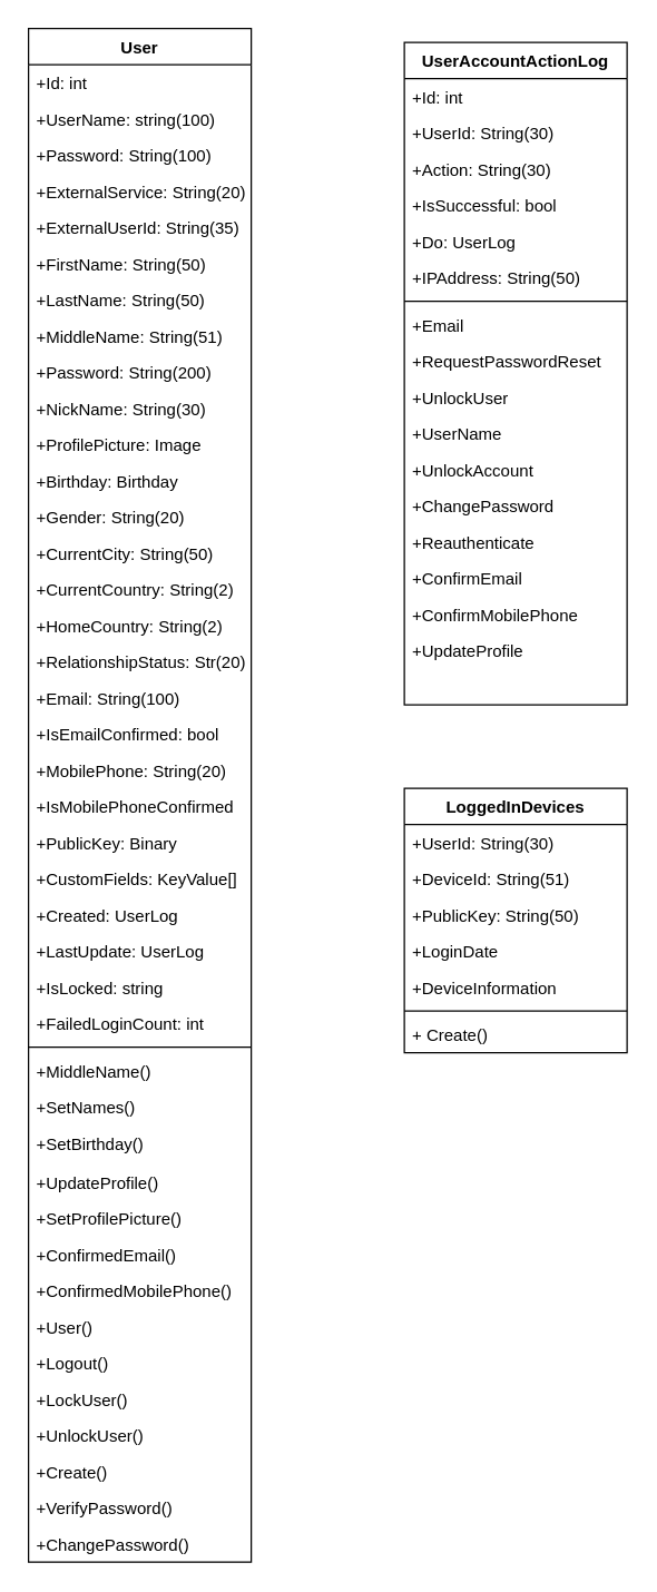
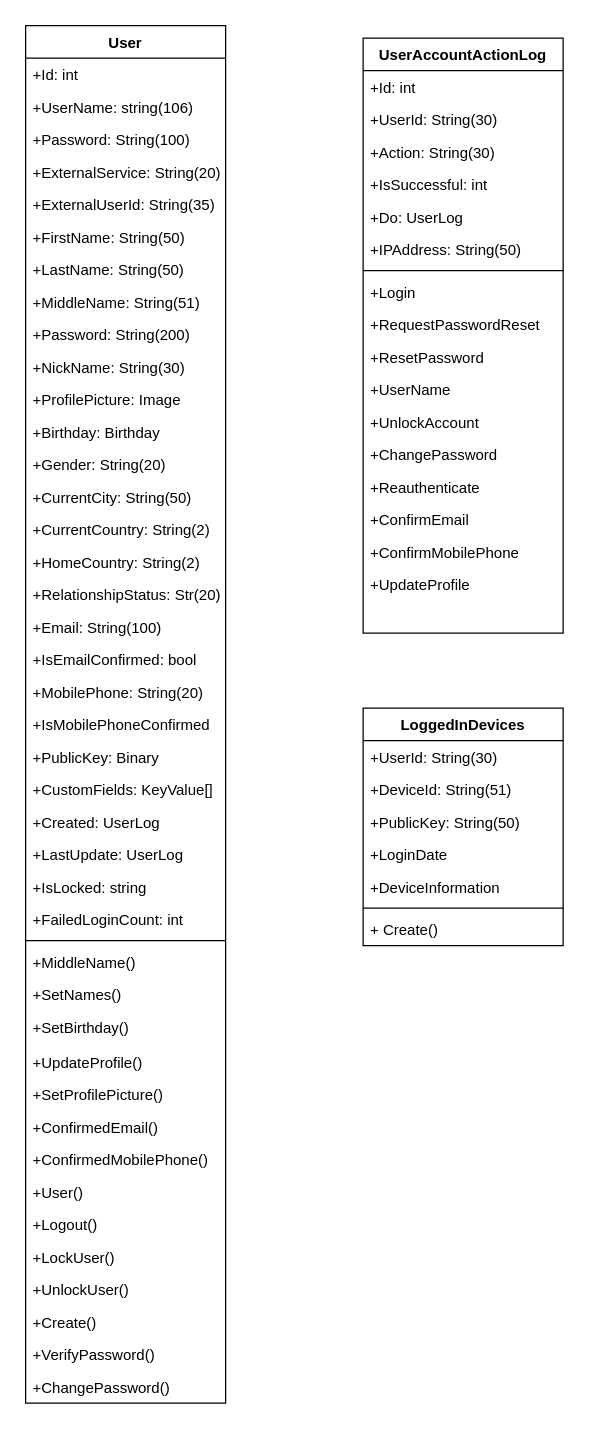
  <mxCell id="0" />
  <mxCell id="1" parent="0" />
  <mxCell id="2" value="User" style="swimlane;fontStyle=1;align=center;verticalAlign=top;childLayout=stackLayout;horizontal=1;startSize=26;horizontalStack=0;resizeParent=1;resizeParentMax=0;resizeLast=0;collapsible=1;marginBottom=0;" vertex="1" parent="1"><mxGeometry x="20" y="20" width="160" height="1102" as="geometry" /></mxCell>
  <mxCell id="3" value="+Id: int" style="text;strokeColor=none;fillColor=none;align=left;verticalAlign=top;spacingLeft=4;spacingRight=4;overflow=hidden;rotatable=0;points=[[0,0.5],[1,0.5]];portConstraint=eastwest;" vertex="1" parent="2"><mxGeometry y="26" width="160" height="26" as="geometry" /></mxCell>
- <mxCell id="4" value="+UserName: string(100)" style="text;strokeColor=none;fillColor=none;align=left;verticalAlign=top;spacingLeft=4;spacingRight=4;overflow=hidden;rotatable=0;points=[[0,0.5],[1,0.5]];portConstraint=eastwest;" vertex="1" parent="2"><mxGeometry y="52" width="160" height="26" as="geometry" /></mxCell>
+ <mxCell id="4" value="+UserName: string(106)" style="text;strokeColor=none;fillColor=none;align=left;verticalAlign=top;spacingLeft=4;spacingRight=4;overflow=hidden;rotatable=0;points=[[0,0.5],[1,0.5]];portConstraint=eastwest;" vertex="1" parent="2"><mxGeometry y="52" width="160" height="26" as="geometry" /></mxCell>
  <mxCell id="5" value="+Password: String(100)" style="text;strokeColor=none;fillColor=none;align=left;verticalAlign=top;spacingLeft=4;spacingRight=4;overflow=hidden;rotatable=0;points=[[0,0.5],[1,0.5]];portConstraint=eastwest;" vertex="1" parent="2"><mxGeometry y="78" width="160" height="26" as="geometry" /></mxCell>
  <mxCell id="6" value="+ExternalService: String(20)" style="text;strokeColor=none;fillColor=none;align=left;verticalAlign=top;spacingLeft=4;spacingRight=4;overflow=hidden;rotatable=0;points=[[0,0.5],[1,0.5]];portConstraint=eastwest;" vertex="1" parent="2"><mxGeometry y="104" width="160" height="26" as="geometry" /></mxCell>
  <mxCell id="7" value="+ExternalUserId: String(35)" style="text;strokeColor=none;fillColor=none;align=left;verticalAlign=top;spacingLeft=4;spacingRight=4;overflow=hidden;rotatable=0;points=[[0,0.5],[1,0.5]];portConstraint=eastwest;" vertex="1" parent="2"><mxGeometry y="130" width="160" height="26" as="geometry" /></mxCell>
  <mxCell id="8" value="+FirstName: String(50)" style="text;strokeColor=none;fillColor=none;align=left;verticalAlign=top;spacingLeft=4;spacingRight=4;overflow=hidden;rotatable=0;points=[[0,0.5],[1,0.5]];portConstraint=eastwest;" vertex="1" parent="2"><mxGeometry y="156" width="160" height="26" as="geometry" /></mxCell>
  <mxCell id="9" value="+LastName: String(50)" style="text;strokeColor=none;fillColor=none;align=left;verticalAlign=top;spacingLeft=4;spacingRight=4;overflow=hidden;rotatable=0;points=[[0,0.5],[1,0.5]];portConstraint=eastwest;" vertex="1" parent="2"><mxGeometry y="182" width="160" height="26" as="geometry" /></mxCell>
  <mxCell id="10" value="+MiddleName: String(51)" style="text;strokeColor=none;fillColor=none;align=left;verticalAlign=top;spacingLeft=4;spacingRight=4;overflow=hidden;rotatable=0;points=[[0,0.5],[1,0.5]];portConstraint=eastwest;" vertex="1" parent="2"><mxGeometry y="208" width="160" height="26" as="geometry" /></mxCell>
  <mxCell id="11" value="+Password: String(200)" style="text;strokeColor=none;fillColor=none;align=left;verticalAlign=top;spacingLeft=4;spacingRight=4;overflow=hidden;rotatable=0;points=[[0,0.5],[1,0.5]];portConstraint=eastwest;" vertex="1" parent="2"><mxGeometry y="234" width="160" height="26" as="geometry" /></mxCell>
  <mxCell id="12" value="+NickName: String(30)" style="text;strokeColor=none;fillColor=none;align=left;verticalAlign=top;spacingLeft=4;spacingRight=4;overflow=hidden;rotatable=0;points=[[0,0.5],[1,0.5]];portConstraint=eastwest;" vertex="1" parent="2"><mxGeometry y="260" width="160" height="26" as="geometry" /></mxCell>
  <mxCell id="13" value="+ProfilePicture: Image" style="text;strokeColor=none;fillColor=none;align=left;verticalAlign=top;spacingLeft=4;spacingRight=4;overflow=hidden;rotatable=0;points=[[0,0.5],[1,0.5]];portConstraint=eastwest;" vertex="1" parent="2"><mxGeometry y="286" width="160" height="26" as="geometry" /></mxCell>
  <mxCell id="14" value="+Birthday: Birthday" style="text;strokeColor=none;fillColor=none;align=left;verticalAlign=top;spacingLeft=4;spacingRight=4;overflow=hidden;rotatable=0;points=[[0,0.5],[1,0.5]];portConstraint=eastwest;" vertex="1" parent="2"><mxGeometry y="312" width="160" height="26" as="geometry" /></mxCell>
  <mxCell id="15" value="+Gender: String(20)" style="text;strokeColor=none;fillColor=none;align=left;verticalAlign=top;spacingLeft=4;spacingRight=4;overflow=hidden;rotatable=0;points=[[0,0.5],[1,0.5]];portConstraint=eastwest;" vertex="1" parent="2"><mxGeometry y="338" width="160" height="26" as="geometry" /></mxCell>
  <mxCell id="16" value="+CurrentCity: String(50)" style="text;strokeColor=none;fillColor=none;align=left;verticalAlign=top;spacingLeft=4;spacingRight=4;overflow=hidden;rotatable=0;points=[[0,0.5],[1,0.5]];portConstraint=eastwest;" vertex="1" parent="2"><mxGeometry y="364" width="160" height="26" as="geometry" /></mxCell>
  <mxCell id="17" value="+CurrentCountry: String(2)" style="text;strokeColor=none;fillColor=none;align=left;verticalAlign=top;spacingLeft=4;spacingRight=4;overflow=hidden;rotatable=0;points=[[0,0.5],[1,0.5]];portConstraint=eastwest;" vertex="1" parent="2"><mxGeometry y="390" width="160" height="26" as="geometry" /></mxCell>
  <mxCell id="18" value="+HomeCountry: String(2)" style="text;strokeColor=none;fillColor=none;align=left;verticalAlign=top;spacingLeft=4;spacingRight=4;overflow=hidden;rotatable=0;points=[[0,0.5],[1,0.5]];portConstraint=eastwest;" vertex="1" parent="2"><mxGeometry y="416" width="160" height="26" as="geometry" /></mxCell>
  <mxCell id="19" value="+RelationshipStatus: Str(20)" style="text;strokeColor=none;fillColor=none;align=left;verticalAlign=top;spacingLeft=4;spacingRight=4;overflow=hidden;rotatable=0;points=[[0,0.5],[1,0.5]];portConstraint=eastwest;" vertex="1" parent="2"><mxGeometry y="442" width="160" height="26" as="geometry" /></mxCell>
  <mxCell id="20" value="+Email: String(100)" style="text;strokeColor=none;fillColor=none;align=left;verticalAlign=top;spacingLeft=4;spacingRight=4;overflow=hidden;rotatable=0;points=[[0,0.5],[1,0.5]];portConstraint=eastwest;" vertex="1" parent="2"><mxGeometry y="468" width="160" height="26" as="geometry" /></mxCell>
  <mxCell id="21" value="+IsEmailConfirmed: bool" style="text;strokeColor=none;fillColor=none;align=left;verticalAlign=top;spacingLeft=4;spacingRight=4;overflow=hidden;rotatable=0;points=[[0,0.5],[1,0.5]];portConstraint=eastwest;" vertex="1" parent="2"><mxGeometry y="494" width="160" height="26" as="geometry" /></mxCell>
  <mxCell id="22" value="+MobilePhone: String(20)" style="text;strokeColor=none;fillColor=none;align=left;verticalAlign=top;spacingLeft=4;spacingRight=4;overflow=hidden;rotatable=0;points=[[0,0.5],[1,0.5]];portConstraint=eastwest;" vertex="1" parent="2"><mxGeometry y="520" width="160" height="26" as="geometry" /></mxCell>
  <mxCell id="23" value="+IsMobilePhoneConfirmed" style="text;strokeColor=none;fillColor=none;align=left;verticalAlign=top;spacingLeft=4;spacingRight=4;overflow=hidden;rotatable=0;points=[[0,0.5],[1,0.5]];portConstraint=eastwest;" vertex="1" parent="2"><mxGeometry y="546" width="160" height="26" as="geometry" /></mxCell>
  <mxCell id="24" value="+PublicKey: Binary" style="text;strokeColor=none;fillColor=none;align=left;verticalAlign=top;spacingLeft=4;spacingRight=4;overflow=hidden;rotatable=0;points=[[0,0.5],[1,0.5]];portConstraint=eastwest;" vertex="1" parent="2"><mxGeometry y="572" width="160" height="26" as="geometry" /></mxCell>
  <mxCell id="25" value="+CustomFields: KeyValue[]" style="text;strokeColor=none;fillColor=none;align=left;verticalAlign=top;spacingLeft=4;spacingRight=4;overflow=hidden;rotatable=0;points=[[0,0.5],[1,0.5]];portConstraint=eastwest;" vertex="1" parent="2"><mxGeometry y="598" width="160" height="26" as="geometry" /></mxCell>
  <mxCell id="26" value="+Created: UserLog" style="text;strokeColor=none;fillColor=none;align=left;verticalAlign=top;spacingLeft=4;spacingRight=4;overflow=hidden;rotatable=0;points=[[0,0.5],[1,0.5]];portConstraint=eastwest;" vertex="1" parent="2"><mxGeometry y="624" width="160" height="26" as="geometry" /></mxCell>
  <mxCell id="27" value="+LastUpdate: UserLog" style="text;strokeColor=none;fillColor=none;align=left;verticalAlign=top;spacingLeft=4;spacingRight=4;overflow=hidden;rotatable=0;points=[[0,0.5],[1,0.5]];portConstraint=eastwest;" vertex="1" parent="2"><mxGeometry y="650" width="160" height="26" as="geometry" /></mxCell>
  <mxCell id="28" value="+IsLocked: string" style="text;strokeColor=none;fillColor=none;align=left;verticalAlign=top;spacingLeft=4;spacingRight=4;overflow=hidden;rotatable=0;points=[[0,0.5],[1,0.5]];portConstraint=eastwest;" vertex="1" parent="2"><mxGeometry y="676" width="160" height="26" as="geometry" /></mxCell>
  <mxCell id="29" value="+FailedLoginCount: int" style="text;strokeColor=none;fillColor=none;align=left;verticalAlign=top;spacingLeft=4;spacingRight=4;overflow=hidden;rotatable=0;points=[[0,0.5],[1,0.5]];portConstraint=eastwest;" vertex="1" parent="2"><mxGeometry y="702" width="160" height="26" as="geometry" /></mxCell>
  <mxCell id="30" value="" style="line;strokeWidth=1;fillColor=none;align=left;verticalAlign=middle;spacingTop=-1;spacingLeft=3;spacingRight=3;rotatable=0;labelPosition=right;points=[];portConstraint=eastwest;" vertex="1" parent="2"><mxGeometry y="728" width="160" height="8" as="geometry" /></mxCell>
  <mxCell id="31" value="+MiddleName()" style="text;strokeColor=none;fillColor=none;align=left;verticalAlign=top;spacingLeft=4;spacingRight=4;overflow=hidden;rotatable=0;points=[[0,0.5],[1,0.5]];portConstraint=eastwest;" vertex="1" parent="2"><mxGeometry y="736" width="160" height="26" as="geometry" /></mxCell>
  <mxCell id="32" value="+SetNames()" style="text;strokeColor=none;fillColor=none;align=left;verticalAlign=top;spacingLeft=4;spacingRight=4;overflow=hidden;rotatable=0;points=[[0,0.5],[1,0.5]];portConstraint=eastwest;" vertex="1" parent="2"><mxGeometry y="762" width="160" height="26" as="geometry" /></mxCell>
  <mxCell id="33" value="+SetBirthday()" style="text;strokeColor=none;fillColor=none;align=left;verticalAlign=top;spacingLeft=4;spacingRight=4;overflow=hidden;rotatable=0;points=[[0,0.5],[1,0.5]];portConstraint=eastwest;" vertex="1" parent="2"><mxGeometry y="788" width="160" height="28" as="geometry" /></mxCell>
  <mxCell id="34" value="+UpdateProfile()" style="text;strokeColor=none;fillColor=none;align=left;verticalAlign=top;spacingLeft=4;spacingRight=4;overflow=hidden;rotatable=0;points=[[0,0.5],[1,0.5]];portConstraint=eastwest;" vertex="1" parent="2"><mxGeometry y="816" width="160" height="26" as="geometry" /></mxCell>
  <mxCell id="35" value="+SetProfilePicture()" style="text;strokeColor=none;fillColor=none;align=left;verticalAlign=top;spacingLeft=4;spacingRight=4;overflow=hidden;rotatable=0;points=[[0,0.5],[1,0.5]];portConstraint=eastwest;" vertex="1" parent="2"><mxGeometry y="842" width="160" height="26" as="geometry" /></mxCell>
  <mxCell id="36" value="+ConfirmedEmail()" style="text;strokeColor=none;fillColor=none;align=left;verticalAlign=top;spacingLeft=4;spacingRight=4;overflow=hidden;rotatable=0;points=[[0,0.5],[1,0.5]];portConstraint=eastwest;" vertex="1" parent="2"><mxGeometry y="868" width="160" height="26" as="geometry" /></mxCell>
  <mxCell id="37" value="+ConfirmedMobilePhone()" style="text;strokeColor=none;fillColor=none;align=left;verticalAlign=top;spacingLeft=4;spacingRight=4;overflow=hidden;rotatable=0;points=[[0,0.5],[1,0.5]];portConstraint=eastwest;" vertex="1" parent="2"><mxGeometry y="894" width="160" height="26" as="geometry" /></mxCell>
  <mxCell id="38" value="+User()" style="text;strokeColor=none;fillColor=none;align=left;verticalAlign=top;spacingLeft=4;spacingRight=4;overflow=hidden;rotatable=0;points=[[0,0.5],[1,0.5]];portConstraint=eastwest;" vertex="1" parent="2"><mxGeometry y="920" width="160" height="26" as="geometry" /></mxCell>
  <mxCell id="39" value="+Logout()" style="text;strokeColor=none;fillColor=none;align=left;verticalAlign=top;spacingLeft=4;spacingRight=4;overflow=hidden;rotatable=0;points=[[0,0.5],[1,0.5]];portConstraint=eastwest;" vertex="1" parent="2"><mxGeometry y="946" width="160" height="26" as="geometry" /></mxCell>
  <mxCell id="40" value="+LockUser()" style="text;strokeColor=none;fillColor=none;align=left;verticalAlign=top;spacingLeft=4;spacingRight=4;overflow=hidden;rotatable=0;points=[[0,0.5],[1,0.5]];portConstraint=eastwest;" vertex="1" parent="2"><mxGeometry y="972" width="160" height="26" as="geometry" /></mxCell>
  <mxCell id="41" value="+UnlockUser()" style="text;strokeColor=none;fillColor=none;align=left;verticalAlign=top;spacingLeft=4;spacingRight=4;overflow=hidden;rotatable=0;points=[[0,0.5],[1,0.5]];portConstraint=eastwest;" vertex="1" parent="2"><mxGeometry y="998" width="160" height="26" as="geometry" /></mxCell>
  <mxCell id="42" value="+Create()" style="text;strokeColor=none;fillColor=none;align=left;verticalAlign=top;spacingLeft=4;spacingRight=4;overflow=hidden;rotatable=0;points=[[0,0.5],[1,0.5]];portConstraint=eastwest;" vertex="1" parent="2"><mxGeometry y="1024" width="160" height="26" as="geometry" /></mxCell>
  <mxCell id="43" value="+VerifyPassword()" style="text;strokeColor=none;fillColor=none;align=left;verticalAlign=top;spacingLeft=4;spacingRight=4;overflow=hidden;rotatable=0;points=[[0,0.5],[1,0.5]];portConstraint=eastwest;" vertex="1" parent="2"><mxGeometry y="1050" width="160" height="26" as="geometry" /></mxCell>
  <mxCell id="44" value="+ChangePassword()" style="text;strokeColor=none;fillColor=none;align=left;verticalAlign=top;spacingLeft=4;spacingRight=4;overflow=hidden;rotatable=0;points=[[0,0.5],[1,0.5]];portConstraint=eastwest;" vertex="1" parent="2"><mxGeometry y="1076" width="160" height="26" as="geometry" /></mxCell>
  <mxCell id="45" value="UserAccountActionLog" style="swimlane;fontStyle=1;align=center;verticalAlign=top;childLayout=stackLayout;horizontal=1;startSize=26;horizontalStack=0;resizeParent=1;resizeParentMax=0;resizeLast=0;collapsible=1;marginBottom=0;" vertex="1" parent="1"><mxGeometry x="290" y="30" width="160" height="476" as="geometry" /></mxCell>
  <mxCell id="46" value="+Id: int" style="text;strokeColor=none;fillColor=none;align=left;verticalAlign=top;spacingLeft=4;spacingRight=4;overflow=hidden;rotatable=0;points=[[0,0.5],[1,0.5]];portConstraint=eastwest;" vertex="1" parent="45"><mxGeometry y="26" width="160" height="26" as="geometry" /></mxCell>
  <mxCell id="47" value="+UserId: String(30)" style="text;strokeColor=none;fillColor=none;align=left;verticalAlign=top;spacingLeft=4;spacingRight=4;overflow=hidden;rotatable=0;points=[[0,0.5],[1,0.5]];portConstraint=eastwest;" vertex="1" parent="45"><mxGeometry y="52" width="160" height="26" as="geometry" /></mxCell>
  <mxCell id="48" value="+Action: String(30)" style="text;strokeColor=none;fillColor=none;align=left;verticalAlign=top;spacingLeft=4;spacingRight=4;overflow=hidden;rotatable=0;points=[[0,0.5],[1,0.5]];portConstraint=eastwest;" vertex="1" parent="45"><mxGeometry y="78" width="160" height="26" as="geometry" /></mxCell>
- <mxCell id="49" value="+IsSuccessful: bool" style="text;strokeColor=none;fillColor=none;align=left;verticalAlign=top;spacingLeft=4;spacingRight=4;overflow=hidden;rotatable=0;points=[[0,0.5],[1,0.5]];portConstraint=eastwest;" vertex="1" parent="45"><mxGeometry y="104" width="160" height="26" as="geometry" /></mxCell>
+ <mxCell id="49" value="+IsSuccessful: int" style="text;strokeColor=none;fillColor=none;align=left;verticalAlign=top;spacingLeft=4;spacingRight=4;overflow=hidden;rotatable=0;points=[[0,0.5],[1,0.5]];portConstraint=eastwest;" vertex="1" parent="45"><mxGeometry y="104" width="160" height="26" as="geometry" /></mxCell>
  <mxCell id="50" value="+Do: UserLog" style="text;strokeColor=none;fillColor=none;align=left;verticalAlign=top;spacingLeft=4;spacingRight=4;overflow=hidden;rotatable=0;points=[[0,0.5],[1,0.5]];portConstraint=eastwest;" vertex="1" parent="45"><mxGeometry y="130" width="160" height="26" as="geometry" /></mxCell>
  <mxCell id="51" value="+IPAddress: String(50)" style="text;strokeColor=none;fillColor=none;align=left;verticalAlign=top;spacingLeft=4;spacingRight=4;overflow=hidden;rotatable=0;points=[[0,0.5],[1,0.5]];portConstraint=eastwest;" vertex="1" parent="45"><mxGeometry y="156" width="160" height="26" as="geometry" /></mxCell>
  <mxCell id="52" value="" style="line;strokeWidth=1;fillColor=none;align=left;verticalAlign=middle;spacingTop=-1;spacingLeft=3;spacingRight=3;rotatable=0;labelPosition=right;points=[];portConstraint=eastwest;" vertex="1" parent="45"><mxGeometry y="182" width="160" height="8" as="geometry" /></mxCell>
- <mxCell id="53" value="+Email" style="text;strokeColor=none;fillColor=none;align=left;verticalAlign=top;spacingLeft=4;spacingRight=4;overflow=hidden;rotatable=0;points=[[0,0.5],[1,0.5]];portConstraint=eastwest;" vertex="1" parent="45"><mxGeometry y="190" width="160" height="26" as="geometry" /></mxCell>
+ <mxCell id="53" value="+Login" style="text;strokeColor=none;fillColor=none;align=left;verticalAlign=top;spacingLeft=4;spacingRight=4;overflow=hidden;rotatable=0;points=[[0,0.5],[1,0.5]];portConstraint=eastwest;" vertex="1" parent="45"><mxGeometry y="190" width="160" height="26" as="geometry" /></mxCell>
  <mxCell id="54" value="+RequestPasswordReset" style="text;strokeColor=none;fillColor=none;align=left;verticalAlign=top;spacingLeft=4;spacingRight=4;overflow=hidden;rotatable=0;points=[[0,0.5],[1,0.5]];portConstraint=eastwest;" vertex="1" parent="45"><mxGeometry y="216" width="160" height="26" as="geometry" /></mxCell>
- <mxCell id="55" value="+UnlockUser" style="text;strokeColor=none;fillColor=none;align=left;verticalAlign=top;spacingLeft=4;spacingRight=4;overflow=hidden;rotatable=0;points=[[0,0.5],[1,0.5]];portConstraint=eastwest;" vertex="1" parent="45"><mxGeometry y="242" width="160" height="26" as="geometry" /></mxCell>
+ <mxCell id="55" value="+ResetPassword" style="text;strokeColor=none;fillColor=none;align=left;verticalAlign=top;spacingLeft=4;spacingRight=4;overflow=hidden;rotatable=0;points=[[0,0.5],[1,0.5]];portConstraint=eastwest;" vertex="1" parent="45"><mxGeometry y="242" width="160" height="26" as="geometry" /></mxCell>
  <mxCell id="56" value="+UserName" style="text;strokeColor=none;fillColor=none;align=left;verticalAlign=top;spacingLeft=4;spacingRight=4;overflow=hidden;rotatable=0;points=[[0,0.5],[1,0.5]];portConstraint=eastwest;" vertex="1" parent="45"><mxGeometry y="268" width="160" height="26" as="geometry" /></mxCell>
  <mxCell id="57" value="+UnlockAccount" style="text;strokeColor=none;fillColor=none;align=left;verticalAlign=top;spacingLeft=4;spacingRight=4;overflow=hidden;rotatable=0;points=[[0,0.5],[1,0.5]];portConstraint=eastwest;" vertex="1" parent="45"><mxGeometry y="294" width="160" height="26" as="geometry" /></mxCell>
  <mxCell id="58" value="+ChangePassword" style="text;strokeColor=none;fillColor=none;align=left;verticalAlign=top;spacingLeft=4;spacingRight=4;overflow=hidden;rotatable=0;points=[[0,0.5],[1,0.5]];portConstraint=eastwest;" vertex="1" parent="45"><mxGeometry y="320" width="160" height="26" as="geometry" /></mxCell>
  <mxCell id="59" value="+Reauthenticate" style="text;strokeColor=none;fillColor=none;align=left;verticalAlign=top;spacingLeft=4;spacingRight=4;overflow=hidden;rotatable=0;points=[[0,0.5],[1,0.5]];portConstraint=eastwest;" vertex="1" parent="45"><mxGeometry y="346" width="160" height="26" as="geometry" /></mxCell>
  <mxCell id="60" value="+ConfirmEmail" style="text;strokeColor=none;fillColor=none;align=left;verticalAlign=top;spacingLeft=4;spacingRight=4;overflow=hidden;rotatable=0;points=[[0,0.5],[1,0.5]];portConstraint=eastwest;" vertex="1" parent="45"><mxGeometry y="372" width="160" height="26" as="geometry" /></mxCell>
  <mxCell id="61" value="+ConfirmMobilePhone" style="text;strokeColor=none;fillColor=none;align=left;verticalAlign=top;spacingLeft=4;spacingRight=4;overflow=hidden;rotatable=0;points=[[0,0.5],[1,0.5]];portConstraint=eastwest;" vertex="1" parent="45"><mxGeometry y="398" width="160" height="26" as="geometry" /></mxCell>
  <mxCell id="62" value="+UpdateProfile" style="text;strokeColor=none;fillColor=none;align=left;verticalAlign=top;spacingLeft=4;spacingRight=4;overflow=hidden;rotatable=0;points=[[0,0.5],[1,0.5]];portConstraint=eastwest;" vertex="1" parent="45"><mxGeometry y="424" width="160" height="26" as="geometry" /></mxCell>
  <mxCell id="63" style="text;strokeColor=none;fillColor=none;align=left;verticalAlign=top;spacingLeft=4;spacingRight=4;overflow=hidden;rotatable=0;points=[[0,0.5],[1,0.5]];portConstraint=eastwest;" vertex="1" parent="45"><mxGeometry y="450" width="160" height="26" as="geometry" /></mxCell>
  <mxCell id="64" value="LoggedInDevices" style="swimlane;fontStyle=1;align=center;verticalAlign=top;childLayout=stackLayout;horizontal=1;startSize=26;horizontalStack=0;resizeParent=1;resizeParentMax=0;resizeLast=0;collapsible=1;marginBottom=0;" vertex="1" parent="1"><mxGeometry x="290" y="566" width="160" height="190" as="geometry" /></mxCell>
  <mxCell id="65" value="+UserId: String(30)" style="text;strokeColor=none;fillColor=none;align=left;verticalAlign=top;spacingLeft=4;spacingRight=4;overflow=hidden;rotatable=0;points=[[0,0.5],[1,0.5]];portConstraint=eastwest;" vertex="1" parent="64"><mxGeometry y="26" width="160" height="26" as="geometry" /></mxCell>
  <mxCell id="66" value="+DeviceId: String(51)" style="text;strokeColor=none;fillColor=none;align=left;verticalAlign=top;spacingLeft=4;spacingRight=4;overflow=hidden;rotatable=0;points=[[0,0.5],[1,0.5]];portConstraint=eastwest;" vertex="1" parent="64"><mxGeometry y="52" width="160" height="26" as="geometry" /></mxCell>
  <mxCell id="67" value="+PublicKey: String(50)" style="text;strokeColor=none;fillColor=none;align=left;verticalAlign=top;spacingLeft=4;spacingRight=4;overflow=hidden;rotatable=0;points=[[0,0.5],[1,0.5]];portConstraint=eastwest;" vertex="1" parent="64"><mxGeometry y="78" width="160" height="26" as="geometry" /></mxCell>
  <mxCell id="68" value="+LoginDate" style="text;strokeColor=none;fillColor=none;align=left;verticalAlign=top;spacingLeft=4;spacingRight=4;overflow=hidden;rotatable=0;points=[[0,0.5],[1,0.5]];portConstraint=eastwest;" vertex="1" parent="64"><mxGeometry y="104" width="160" height="26" as="geometry" /></mxCell>
  <mxCell id="69" value="+DeviceInformation" style="text;strokeColor=none;fillColor=none;align=left;verticalAlign=top;spacingLeft=4;spacingRight=4;overflow=hidden;rotatable=0;points=[[0,0.5],[1,0.5]];portConstraint=eastwest;" vertex="1" parent="64"><mxGeometry y="130" width="160" height="26" as="geometry" /></mxCell>
  <mxCell id="70" value="" style="line;strokeWidth=1;fillColor=none;align=left;verticalAlign=middle;spacingTop=-1;spacingLeft=3;spacingRight=3;rotatable=0;labelPosition=right;points=[];portConstraint=eastwest;" vertex="1" parent="64"><mxGeometry y="156" width="160" height="8" as="geometry" /></mxCell>
  <mxCell id="71" value="+ Create()" style="text;strokeColor=none;fillColor=none;align=left;verticalAlign=top;spacingLeft=4;spacingRight=4;overflow=hidden;rotatable=0;points=[[0,0.5],[1,0.5]];portConstraint=eastwest;" vertex="1" parent="64"><mxGeometry y="164" width="160" height="26" as="geometry" /></mxCell>
